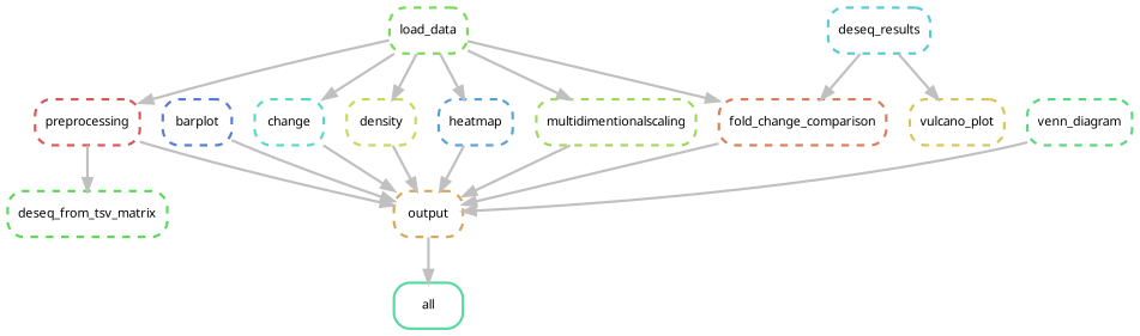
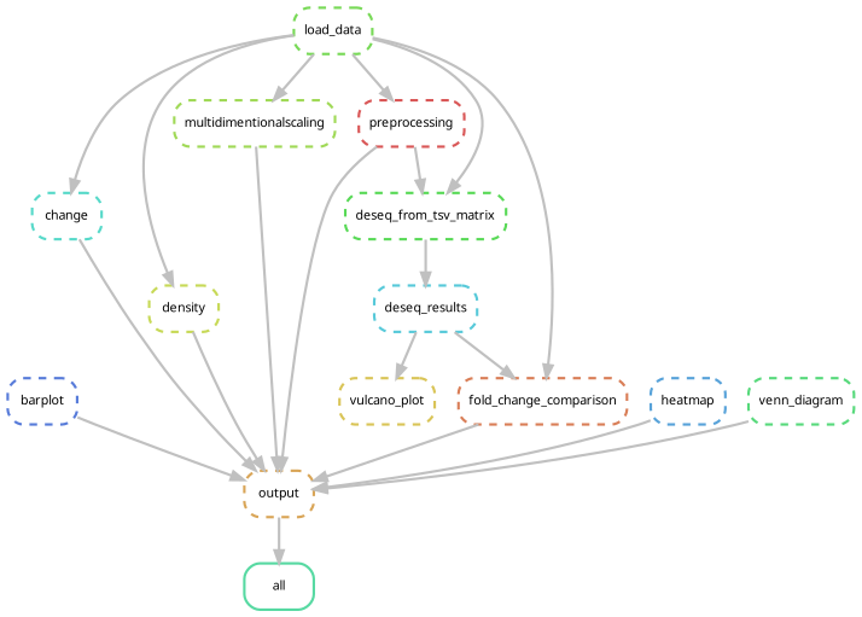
  digraph {
    bgcolor=white
    node [fontname=sans fontsize=10 penwidth=2 shape=box style="rounded,dashed"]
    edge [color=grey penwidth=2]
    n1 [color="0.43 0.6 0.85" label=all style=rounded]
    n2 [color="0.10 0.6 0.85" label=output]
    n3 [color="0.62 0.6 0.85" label=barplot]
    n4 [color="0.29 0.6 0.85" label=load_data]
    n5 [color="0.48 0.6 0.85" label=change]
    n6 [color="0.19 0.6 0.85" label=density]
    n7 [color="0.57 0.6 0.85" label=heatmap]
    n8 [color="0.24 0.6 0.85" label=multidimentionalscaling]
    n9 [color="0.00 0.6 0.85" label=preprocessing]
    n10 [color="0.05 0.6 0.85" label=fold_change_comparison]
    n11 [color="0.33 0.6 0.85" label=deseq_from_tsv_matrix]
    n12 [color="0.52 0.6 0.85" label=deseq_results]
    n13 [color="0.14 0.6 0.85" label=vulcano_plot]
    n14 [color="0.38 0.6 0.85" label=venn_diagram]
    n2 -> n1
    n3 -> n2
    n4 -> n5
    n4 -> n6
-   n4 -> n7
+   n4 -> n11
    n4 -> n8
    n4 -> n9
    n4 -> n10
    n5 -> n2
    n6 -> n2
    n7 -> n2
    n8 -> n2
    n9 -> n2
    n9 -> n11
    n10 -> n2
+   n11 -> n12
    n12 -> n10
    n12 -> n13
    n14 -> n2
  }
